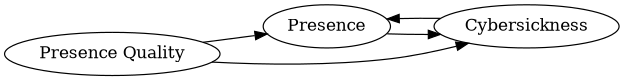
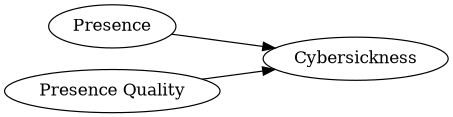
  digraph {
    rankdir=LR
    edge [type=sp]
    Presence
    Cybersickness
    n3 [label="Presence Quality"]
    Presence -> Cybersickness
-   Cybersickness -> Presence
-   n3 -> Presence
    n3 -> Cybersickness
  }
